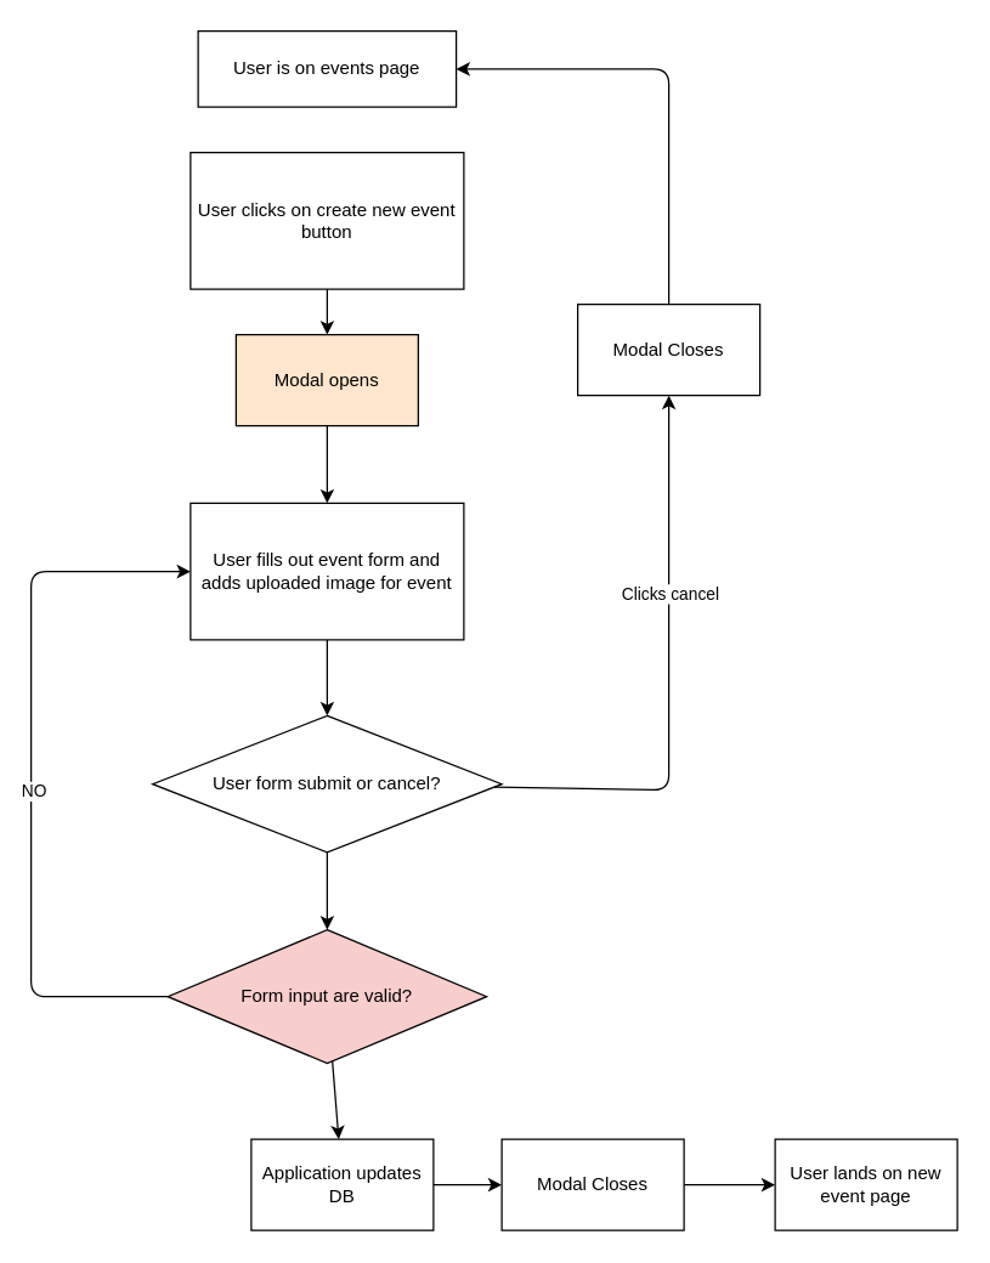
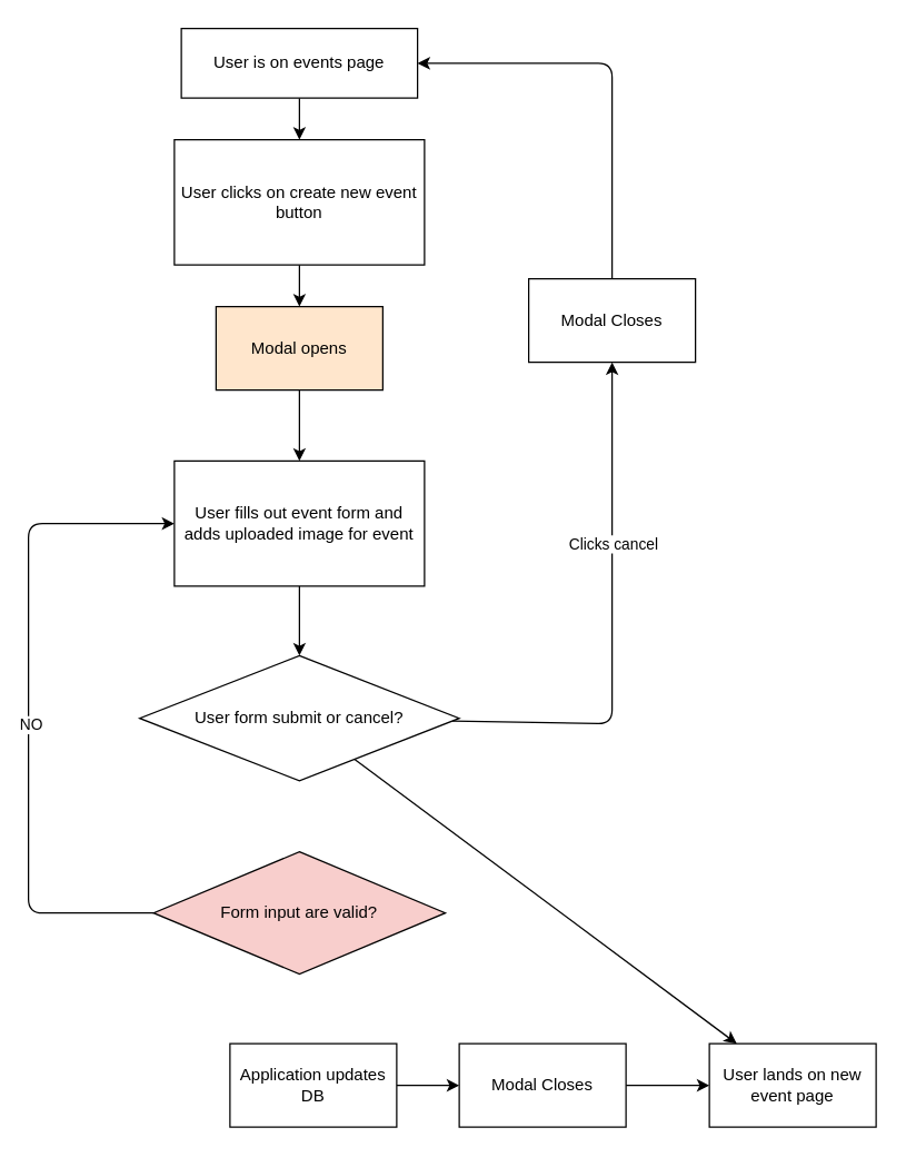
  <mxCell id="0" />
  <mxCell id="1" parent="0" />
  <mxCell id="2" value="" style="edgeStyle=none;html=1;" edge="1" parent="1" source="3" target="19"><mxGeometry relative="1" as="geometry" /></mxCell>
  <mxCell id="3" value="User clicks on create new event button" style="rounded=0;whiteSpace=wrap;html=1;" vertex="1" parent="1"><mxGeometry x="125" y="100" width="180" height="90" as="geometry" /></mxCell>
  <mxCell id="4" value="" style="edgeStyle=none;html=1;" edge="1" parent="1" source="5" target="9"><mxGeometry relative="1" as="geometry" /></mxCell>
  <mxCell id="5" value="User fills out event form and adds uploaded image for event" style="rounded=0;whiteSpace=wrap;html=1;" vertex="1" parent="1"><mxGeometry x="125" y="331" width="180" height="90" as="geometry" /></mxCell>
  <mxCell id="6" style="edgeStyle=none;html=1;entryX=0.5;entryY=1;entryDx=0;entryDy=0;" edge="1" parent="1" source="9" target="13"><mxGeometry relative="1" as="geometry"><Array as="points"><mxPoint x="440" y="520" /></Array></mxGeometry></mxCell>
  <mxCell id="7" value="Clicks cancel" style="edgeLabel;html=1;align=center;verticalAlign=middle;resizable=0;points=[];" vertex="1" connectable="0" parent="6"><mxGeometry x="0.306" relative="1" as="geometry"><mxPoint as="offset" /></mxGeometry></mxCell>
- <mxCell id="8" value="" style="edgeStyle=none;html=1;" edge="1" parent="1" source="9" target="17"><mxGeometry relative="1" as="geometry" /></mxCell>
+ <mxCell id="8" value="" style="edgeStyle=none;html=1;" edge="1" parent="1" source="9" target="24"><mxGeometry relative="1" as="geometry" /></mxCell>
  <mxCell id="9" value="User form submit or cancel?" style="rhombus;whiteSpace=wrap;html=1;rounded=0;" vertex="1" parent="1"><mxGeometry x="100" y="471" width="230" height="90" as="geometry" /></mxCell>
+ <mxCell id="10" style="edgeStyle=none;html=1;entryX=0.5;entryY=0;entryDx=0;entryDy=0;" edge="1" parent="1" source="11" target="3"><mxGeometry relative="1" as="geometry" /></mxCell>
  <mxCell id="11" value="User is on events page" style="rounded=0;whiteSpace=wrap;html=1;" vertex="1" parent="1"><mxGeometry x="130" y="20" width="170" height="50" as="geometry" /></mxCell>
  <mxCell id="12" style="edgeStyle=none;html=1;entryX=1;entryY=0.5;entryDx=0;entryDy=0;" edge="1" parent="1" source="13" target="11"><mxGeometry relative="1" as="geometry"><Array as="points"><mxPoint x="440" y="45" /></Array></mxGeometry></mxCell>
  <mxCell id="13" value="Modal Closes" style="rounded=0;whiteSpace=wrap;html=1;" vertex="1" parent="1"><mxGeometry x="380" y="200" width="120" height="60" as="geometry" /></mxCell>
  <mxCell id="14" style="edgeStyle=none;html=1;entryX=0;entryY=0.5;entryDx=0;entryDy=0;" edge="1" parent="1" source="17" target="5"><mxGeometry relative="1" as="geometry"><Array as="points"><mxPoint x="20" y="656" /><mxPoint x="20" y="550" /><mxPoint x="20" y="510" /><mxPoint x="20" y="376" /></Array></mxGeometry></mxCell>
  <mxCell id="15" value="NO" style="edgeLabel;html=1;align=center;verticalAlign=middle;resizable=0;points=[];" vertex="1" connectable="0" parent="14"><mxGeometry x="-0.149" y="-1" relative="1" as="geometry"><mxPoint y="-24" as="offset" /></mxGeometry></mxCell>
- <mxCell id="16" value="" style="edgeStyle=none;html=1;" edge="1" parent="1" source="17" target="21"><mxGeometry relative="1" as="geometry" /></mxCell>
  <mxCell id="17" value="Form input are valid?" style="rhombus;whiteSpace=wrap;html=1;rounded=0;fillColor=#f8cecc;" vertex="1" parent="1"><mxGeometry x="110" y="612" width="210" height="88" as="geometry" /></mxCell>
  <mxCell id="18" style="edgeStyle=none;html=1;entryX=0.5;entryY=0;entryDx=0;entryDy=0;" edge="1" parent="1" source="19" target="5"><mxGeometry relative="1" as="geometry" /></mxCell>
  <mxCell id="19" value="Modal opens" style="whiteSpace=wrap;html=1;rounded=0;fillColor=#ffe6cc;" vertex="1" parent="1"><mxGeometry x="155" y="220" width="120" height="60" as="geometry" /></mxCell>
  <mxCell id="20" style="edgeStyle=none;html=1;entryX=0;entryY=0.5;entryDx=0;entryDy=0;" edge="1" parent="1" source="21" target="23"><mxGeometry relative="1" as="geometry"><mxPoint x="360" y="780" as="targetPoint" /></mxGeometry></mxCell>
  <mxCell id="21" value="Application updates DB" style="whiteSpace=wrap;html=1;rounded=0;" vertex="1" parent="1"><mxGeometry x="165" y="750" width="120" height="60" as="geometry" /></mxCell>
  <mxCell id="22" value="" style="edgeStyle=none;html=1;" edge="1" parent="1" source="23" target="24"><mxGeometry relative="1" as="geometry" /></mxCell>
  <mxCell id="23" value="Modal Closes" style="rounded=0;whiteSpace=wrap;html=1;" vertex="1" parent="1"><mxGeometry x="330" y="750" width="120" height="60" as="geometry" /></mxCell>
  <mxCell id="24" value="User lands on new event page" style="whiteSpace=wrap;html=1;rounded=0;" vertex="1" parent="1"><mxGeometry x="510" y="750" width="120" height="60" as="geometry" /></mxCell>
